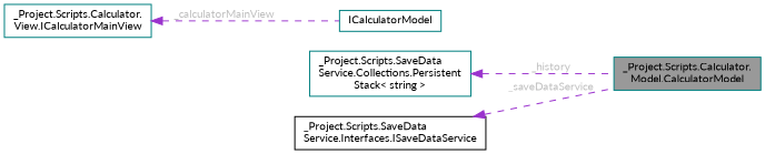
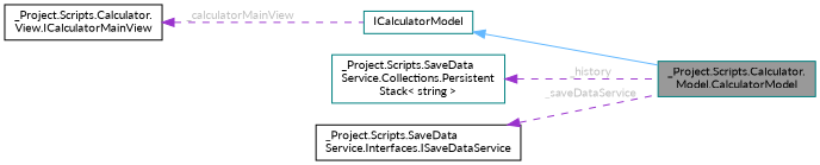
  digraph {
    fontname=Lato
    rankdir=LR
    node [color=teal fillcolor=white fontname=Lato fontsize=10 shape=box style=filled]
    edge [color=darkorchid3 dir=back fontname=Lato fontsize=10 labelfontname=Helvetica labelfontsize=10 style=dashed fontcolor=grey]
    n1 [fillcolor=grey60 fontcolor=black height=0.2 label="_Project.Scripts.Calculator.\lModel.CalculatorModel" width=0.4]
    n2 [height=0.2 label=ICalculatorModel width=0.4]
    n3 [height=0.2 label="_Project.Scripts.SaveData\lService.Collections.Persistent\lStack\< string \>" width=0.4]
    n4 [color=black height=0.2 label="_Project.Scripts.SaveData\lService.Interfaces.ISaveDataService" width=0.4]
-   n5 [height=0.2 label="_Project.Scripts.Calculator.\lView.ICalculatorMainView" width=0.4]
+   n5 [color=black height=0.2 label="_Project.Scripts.Calculator.\lView.ICalculatorMainView" width=0.4]
+   n2 -> n1 [color=steelblue1 style=solid fontcolor=""]
    n3 -> n1 [label=" _history"]
    n4 -> n1 [label=" _saveDataService"]
    n5 -> n2 [label=" _calculatorMainView"]
  }
